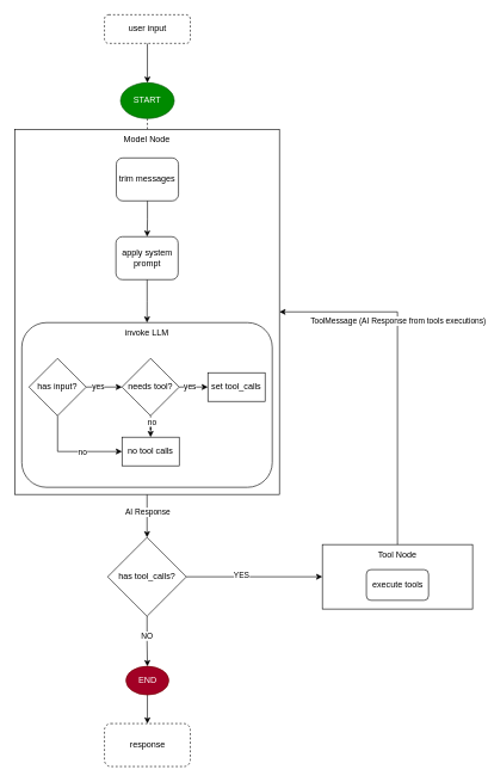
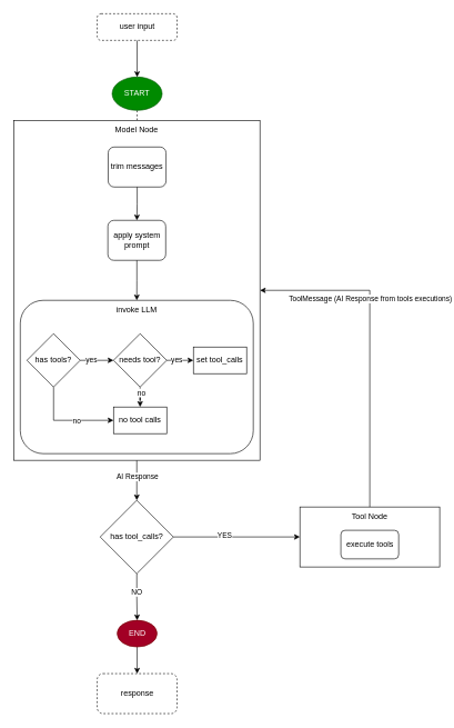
  <mxCell id="0" />
  <mxCell id="1" parent="0" />
  <mxCell id="2" value="" style="edgeStyle=orthogonalEdgeStyle;rounded=0;orthogonalLoop=1;jettySize=auto;html=1;exitX=0.5;exitY=1;exitDx=0;exitDy=0;dashed=1;" edge="1" parent="1" source="13" target="19"><mxGeometry relative="1" as="geometry"><mxPoint x="285" y="210" as="sourcePoint" /></mxGeometry></mxCell>
  <mxCell id="3" value="" style="edgeStyle=orthogonalEdgeStyle;rounded=0;orthogonalLoop=1;jettySize=auto;html=1;entryX=0;entryY=0.5;entryDx=0;entryDy=0;" edge="1" parent="1" source="7" target="11"><mxGeometry relative="1" as="geometry"><mxPoint x="500" y="640" as="targetPoint" /></mxGeometry></mxCell>
  <mxCell id="4" value="YES" style="edgeLabel;html=1;align=center;verticalAlign=middle;resizable=0;points=[];" vertex="1" connectable="0" parent="3"><mxGeometry x="-0.198" y="3" relative="1" as="geometry"><mxPoint as="offset" /></mxGeometry></mxCell>
  <mxCell id="5" value="" style="edgeStyle=orthogonalEdgeStyle;rounded=0;orthogonalLoop=1;jettySize=auto;html=1;" edge="1" parent="1" source="7" target="16"><mxGeometry relative="1" as="geometry" /></mxCell>
  <mxCell id="6" value="NO" style="edgeLabel;html=1;align=center;verticalAlign=middle;resizable=0;points=[];" vertex="1" connectable="0" parent="5"><mxGeometry x="-0.24" y="-1" relative="1" as="geometry"><mxPoint as="offset" /></mxGeometry></mxCell>
  <mxCell id="7" value="&lt;div&gt;has tool_calls?&lt;/div&gt;" style="rhombus;whiteSpace=wrap;html=1;verticalAlign=middle;rounded=0;" vertex="1" parent="1"><mxGeometry x="150" y="750" width="110" height="110" as="geometry" /></mxCell>
  <mxCell id="8" value="" style="edgeStyle=orthogonalEdgeStyle;rounded=0;orthogonalLoop=1;jettySize=auto;html=1;" edge="1" parent="1" source="19" target="7"><mxGeometry relative="1" as="geometry" /></mxCell>
  <mxCell id="9" value="AI Response" style="edgeLabel;html=1;align=center;verticalAlign=middle;resizable=0;points=[];" vertex="1" connectable="0" parent="8"><mxGeometry x="-0.186" relative="1" as="geometry"><mxPoint as="offset" /></mxGeometry></mxCell>
  <mxCell id="10" value="" style="group" vertex="1" connectable="0" parent="1"><mxGeometry x="450" y="740" width="210" height="200" as="geometry" /></mxCell>
  <mxCell id="11" value="Tool Node" style="rounded=0;whiteSpace=wrap;html=1;verticalAlign=top;" vertex="1" parent="10"><mxGeometry y="20" width="210" height="90" as="geometry" /></mxCell>
  <mxCell id="12" value="execute tools" style="rounded=1;whiteSpace=wrap;html=1;" vertex="1" parent="10"><mxGeometry x="61.552" y="55.004" width="86.897" height="42.857" as="geometry" /></mxCell>
  <mxCell id="13" value="&lt;div&gt;START&lt;/div&gt;" style="ellipse;whiteSpace=wrap;html=1;fillColor=#008a00;fontColor=#ffffff;strokeColor=#005700;" vertex="1" parent="1"><mxGeometry x="168" y="115" width="75" height="50" as="geometry" /></mxCell>
  <mxCell id="14" value="" style="edgeStyle=orthogonalEdgeStyle;rounded=0;orthogonalLoop=1;jettySize=auto;html=1;exitX=0.5;exitY=1;exitDx=0;exitDy=0;" edge="1" parent="1" source="38" target="13"><mxGeometry relative="1" as="geometry"><mxPoint x="205" y="80" as="sourcePoint" /></mxGeometry></mxCell>
  <mxCell id="15" value="" style="edgeStyle=orthogonalEdgeStyle;rounded=0;orthogonalLoop=1;jettySize=auto;html=1;" edge="1" parent="1" source="16" target="37"><mxGeometry relative="1" as="geometry" /></mxCell>
  <mxCell id="16" value="END" style="ellipse;whiteSpace=wrap;html=1;fillColor=#a20025;fontColor=#ffffff;strokeColor=#6F0000;" vertex="1" parent="1"><mxGeometry x="175.5" y="930" width="60" height="40" as="geometry" /></mxCell>
  <mxCell id="17" value="" style="edgeStyle=orthogonalEdgeStyle;rounded=0;orthogonalLoop=1;jettySize=auto;html=1;entryX=1;entryY=0.5;entryDx=0;entryDy=0;exitX=0.5;exitY=0;exitDx=0;exitDy=0;" edge="1" parent="1" source="11" target="19"><mxGeometry relative="1" as="geometry"><mxPoint x="565" y="420" as="targetPoint" /></mxGeometry></mxCell>
  <mxCell id="18" value="ToolMessage (AI Response from tools executions)" style="edgeLabel;html=1;align=center;verticalAlign=middle;resizable=0;points=[];" vertex="1" connectable="0" parent="17"><mxGeometry x="0.276" relative="1" as="geometry"><mxPoint as="offset" /></mxGeometry></mxCell>
  <mxCell id="19" value="Model Node" style="rounded=0;whiteSpace=wrap;html=1;verticalAlign=top;" vertex="1" parent="1"><mxGeometry x="20" y="180" width="370" height="510" as="geometry" /></mxCell>
  <mxCell id="20" value="&lt;div&gt;trim messages&lt;/div&gt;" style="rounded=1;whiteSpace=wrap;html=1;" vertex="1" parent="1"><mxGeometry x="162.052" y="220" width="86.897" height="60" as="geometry" /></mxCell>
  <mxCell id="21" value="apply system prompt" style="rounded=1;whiteSpace=wrap;html=1;" vertex="1" parent="1"><mxGeometry x="161.552" y="330" width="86.897" height="60" as="geometry" /></mxCell>
  <mxCell id="22" value="invoke LLM" style="rounded=1;whiteSpace=wrap;html=1;verticalAlign=top;" vertex="1" parent="1"><mxGeometry x="30" y="450" width="350" height="230" as="geometry" /></mxCell>
  <mxCell id="23" value="" style="edgeStyle=orthogonalEdgeStyle;rounded=0;orthogonalLoop=1;jettySize=auto;html=1;" edge="1" parent="1" source="20" target="21"><mxGeometry relative="1" as="geometry" /></mxCell>
  <mxCell id="24" value="" style="edgeStyle=orthogonalEdgeStyle;rounded=0;orthogonalLoop=1;jettySize=auto;html=1;" edge="1" parent="1" source="21" target="22"><mxGeometry relative="1" as="geometry" /></mxCell>
  <mxCell id="25" value="" style="edgeStyle=orthogonalEdgeStyle;rounded=0;orthogonalLoop=1;jettySize=auto;html=1;" edge="1" parent="1" source="29" target="34"><mxGeometry relative="1" as="geometry" /></mxCell>
  <mxCell id="26" value="yes" style="edgeLabel;html=1;align=center;verticalAlign=middle;resizable=0;points=[];" vertex="1" connectable="0" parent="25"><mxGeometry x="-0.345" y="1" relative="1" as="geometry"><mxPoint as="offset" /></mxGeometry></mxCell>
  <mxCell id="27" value="" style="edgeStyle=orthogonalEdgeStyle;rounded=0;orthogonalLoop=1;jettySize=auto;html=1;entryX=0;entryY=0.5;entryDx=0;entryDy=0;exitX=0.5;exitY=1;exitDx=0;exitDy=0;" edge="1" parent="1" source="29" target="36"><mxGeometry relative="1" as="geometry"><mxPoint x="-160" y="620" as="targetPoint" /></mxGeometry></mxCell>
  <mxCell id="28" value="no" style="edgeLabel;html=1;align=center;verticalAlign=middle;resizable=0;points=[];" vertex="1" connectable="0" parent="27"><mxGeometry x="0.204" relative="1" as="geometry"><mxPoint as="offset" /></mxGeometry></mxCell>
- <mxCell id="29" value="has input?" style="rhombus;whiteSpace=wrap;html=1;" vertex="1" parent="1"><mxGeometry x="40" y="500" width="80" height="80" as="geometry" /></mxCell>
+ <mxCell id="29" value="has tools?" style="rhombus;whiteSpace=wrap;html=1;" vertex="1" parent="1"><mxGeometry x="40" y="500" width="80" height="80" as="geometry" /></mxCell>
  <mxCell id="30" value="" style="edgeStyle=orthogonalEdgeStyle;rounded=0;orthogonalLoop=1;jettySize=auto;html=1;" edge="1" parent="1" source="34" target="35"><mxGeometry relative="1" as="geometry" /></mxCell>
  <mxCell id="31" value="yes" style="edgeLabel;html=1;align=center;verticalAlign=middle;resizable=0;points=[];" vertex="1" connectable="0" parent="30"><mxGeometry x="-0.303" y="1" relative="1" as="geometry"><mxPoint as="offset" /></mxGeometry></mxCell>
  <mxCell id="32" value="" style="edgeStyle=orthogonalEdgeStyle;rounded=0;orthogonalLoop=1;jettySize=auto;html=1;" edge="1" parent="1" source="34" target="36"><mxGeometry relative="1" as="geometry" /></mxCell>
  <mxCell id="33" value="no" style="edgeLabel;html=1;align=center;verticalAlign=middle;resizable=0;points=[];" vertex="1" connectable="0" parent="32"><mxGeometry x="-0.666" y="1" relative="1" as="geometry"><mxPoint as="offset" /></mxGeometry></mxCell>
  <mxCell id="34" value="needs tool?" style="rhombus;whiteSpace=wrap;html=1;" vertex="1" parent="1"><mxGeometry x="170" y="500" width="80" height="80" as="geometry" /></mxCell>
  <mxCell id="35" value="set tool_calls" style="whiteSpace=wrap;html=1;" vertex="1" parent="1"><mxGeometry x="290" y="520" width="80" height="40" as="geometry" /></mxCell>
  <mxCell id="36" value="no tool calls" style="whiteSpace=wrap;html=1;" vertex="1" parent="1"><mxGeometry x="170" y="610" width="80" height="40" as="geometry" /></mxCell>
  <mxCell id="37" value="response" style="rounded=1;whiteSpace=wrap;html=1;dashed=1;" vertex="1" parent="1"><mxGeometry x="145.5" y="1010" width="120" height="60" as="geometry" /></mxCell>
  <mxCell id="38" value="user input" style="rounded=1;whiteSpace=wrap;html=1;dashed=1;" vertex="1" parent="1"><mxGeometry x="145.5" y="20" width="120" height="40" as="geometry" /></mxCell>
